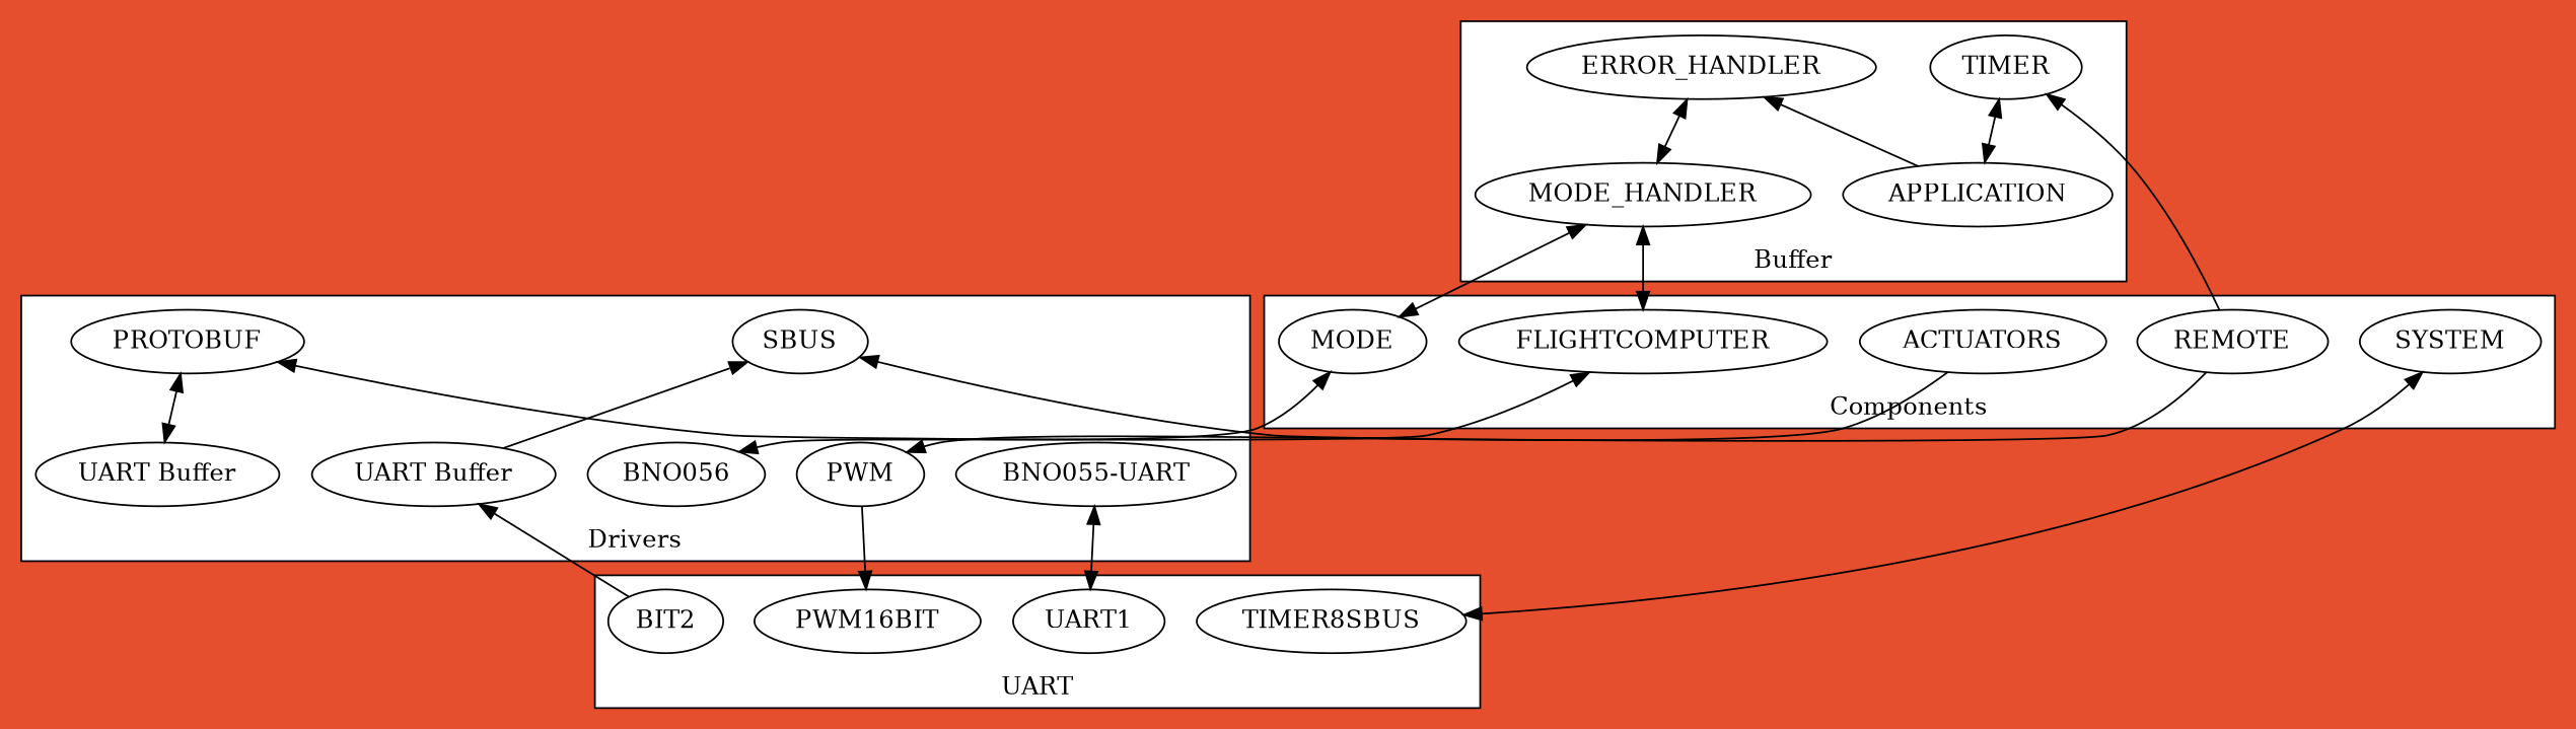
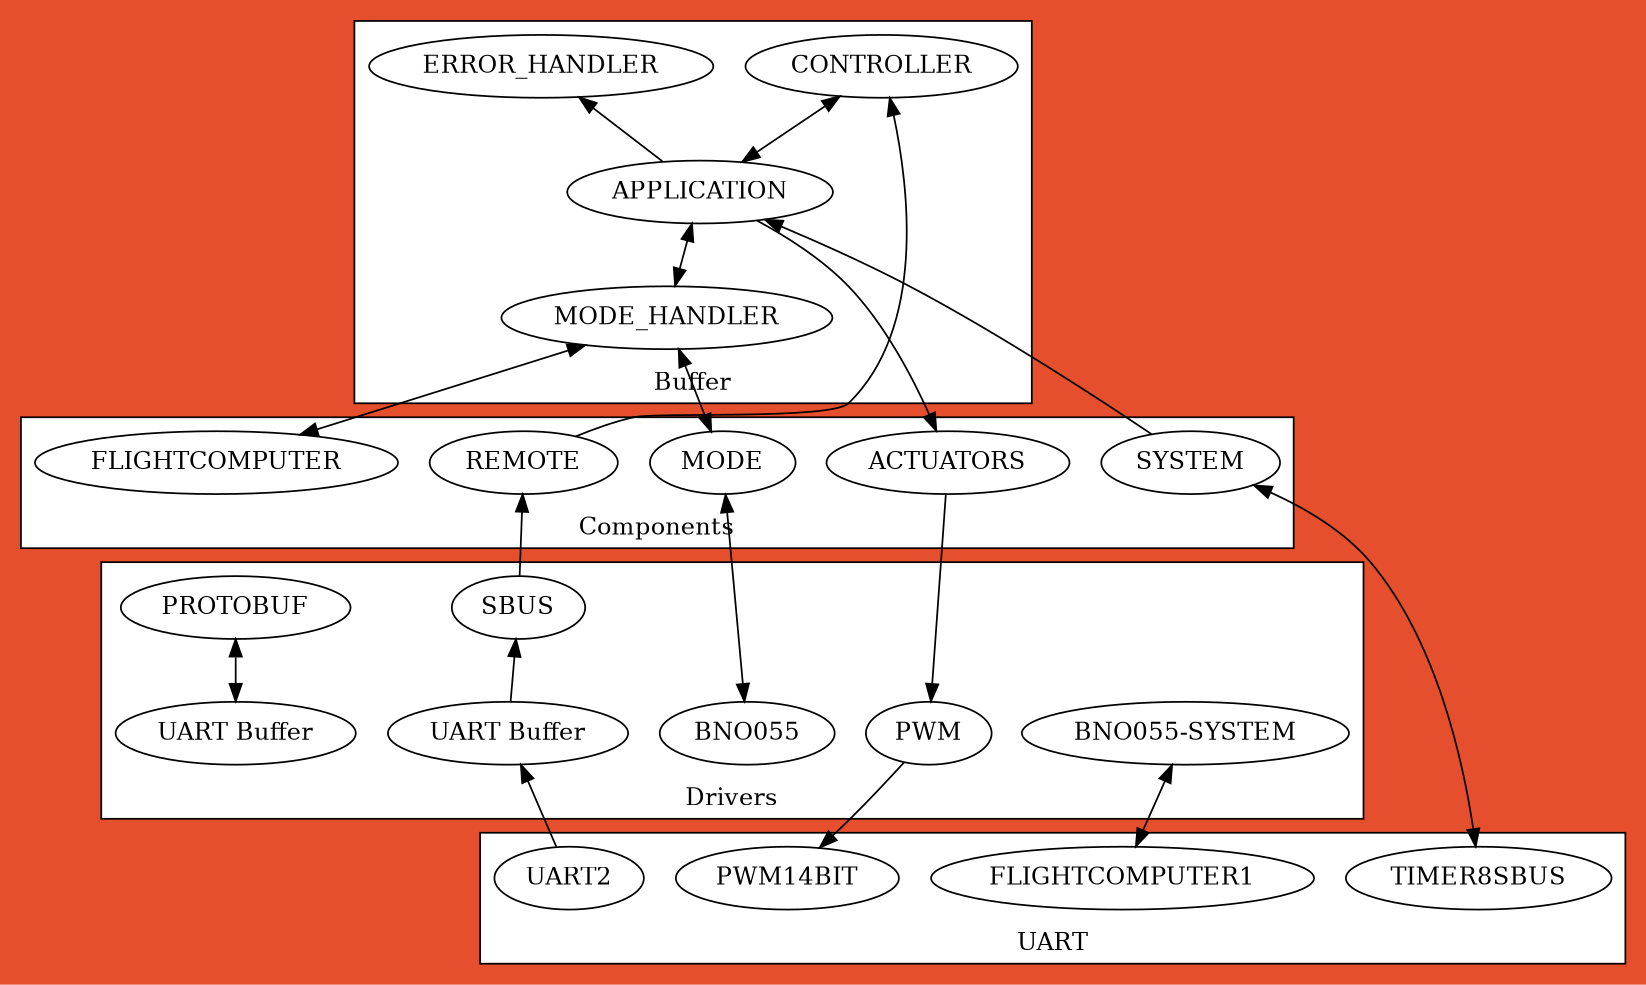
  digraph {
    bgcolor="#E64F2D"
    rankdir=BT
    edge [dir=both]
-   UART1
-   UART2 [label=BIT2]
-   PWM16BIT
+   UART1 [label=FLIGHTCOMPUTER1]
+   UART2
+   PWM16BIT [label=PWM14BIT]
    n4 [label=TIMER8SBUS]
-   n5 [label="BNO055-UART"]
-   BNO055 [label=BNO056]
+   n5 [label="BNO055-SYSTEM"]
+   BNO055
    n7 [label="UART Buffer"]
    PROTOBUF
    n9 [label="UART Buffer"]
    SBUS
    n11 [label=PWM]
    n12 [label=MODE]
    REMOTE
    FLIGHTCOMPUTER
    ACTUATORS
    SYSTEM
    APPLICATION
-   CONTROLLER [label=TIMER]
+   CONTROLLER
    MODE_HANDLER
    ERROR_HANDLER
    subgraph cluster_1 {
      bgcolor=white
      label=UART
      UART1
      UART2
      PWM16BIT
      n4
    }
    subgraph cluster_2 {
      bgcolor=white
      label=Drivers
      n5
      BNO055
      n7
      PROTOBUF
      n9
      SBUS
      n11
    }
    subgraph cluster_3 {
      bgcolor=white
      label=Components
      n12
      REMOTE
      FLIGHTCOMPUTER
      ACTUATORS
      SYSTEM
    }
    subgraph cluster_4 {
      bgcolor=white
      label=Buffer
      APPLICATION
      CONTROLLER
      MODE_HANDLER
      ERROR_HANDLER
    }
    UART1 -> n5
    UART2 -> n9 [dir=""]
    PWM16BIT -> n11 [dir=back]
    n4 -> SYSTEM
    BNO055 -> n12
    n7 -> PROTOBUF
-   PROTOBUF -> FLIGHTCOMPUTER
    n9 -> SBUS [dir=""]
-   REMOTE -> SBUS [dir=""]
+   SBUS -> REMOTE [dir=""]
    n11 -> ACTUATORS [dir=back]
    n12 -> MODE_HANDLER
    REMOTE -> CONTROLLER [dir=""]
    FLIGHTCOMPUTER -> MODE_HANDLER
+   ACTUATORS -> APPLICATION [dir=back]
+   SYSTEM -> APPLICATION [dir=""]
    APPLICATION -> CONTROLLER
    APPLICATION -> ERROR_HANDLER [dir=""]
-   MODE_HANDLER -> ERROR_HANDLER
+   MODE_HANDLER -> APPLICATION
  }
